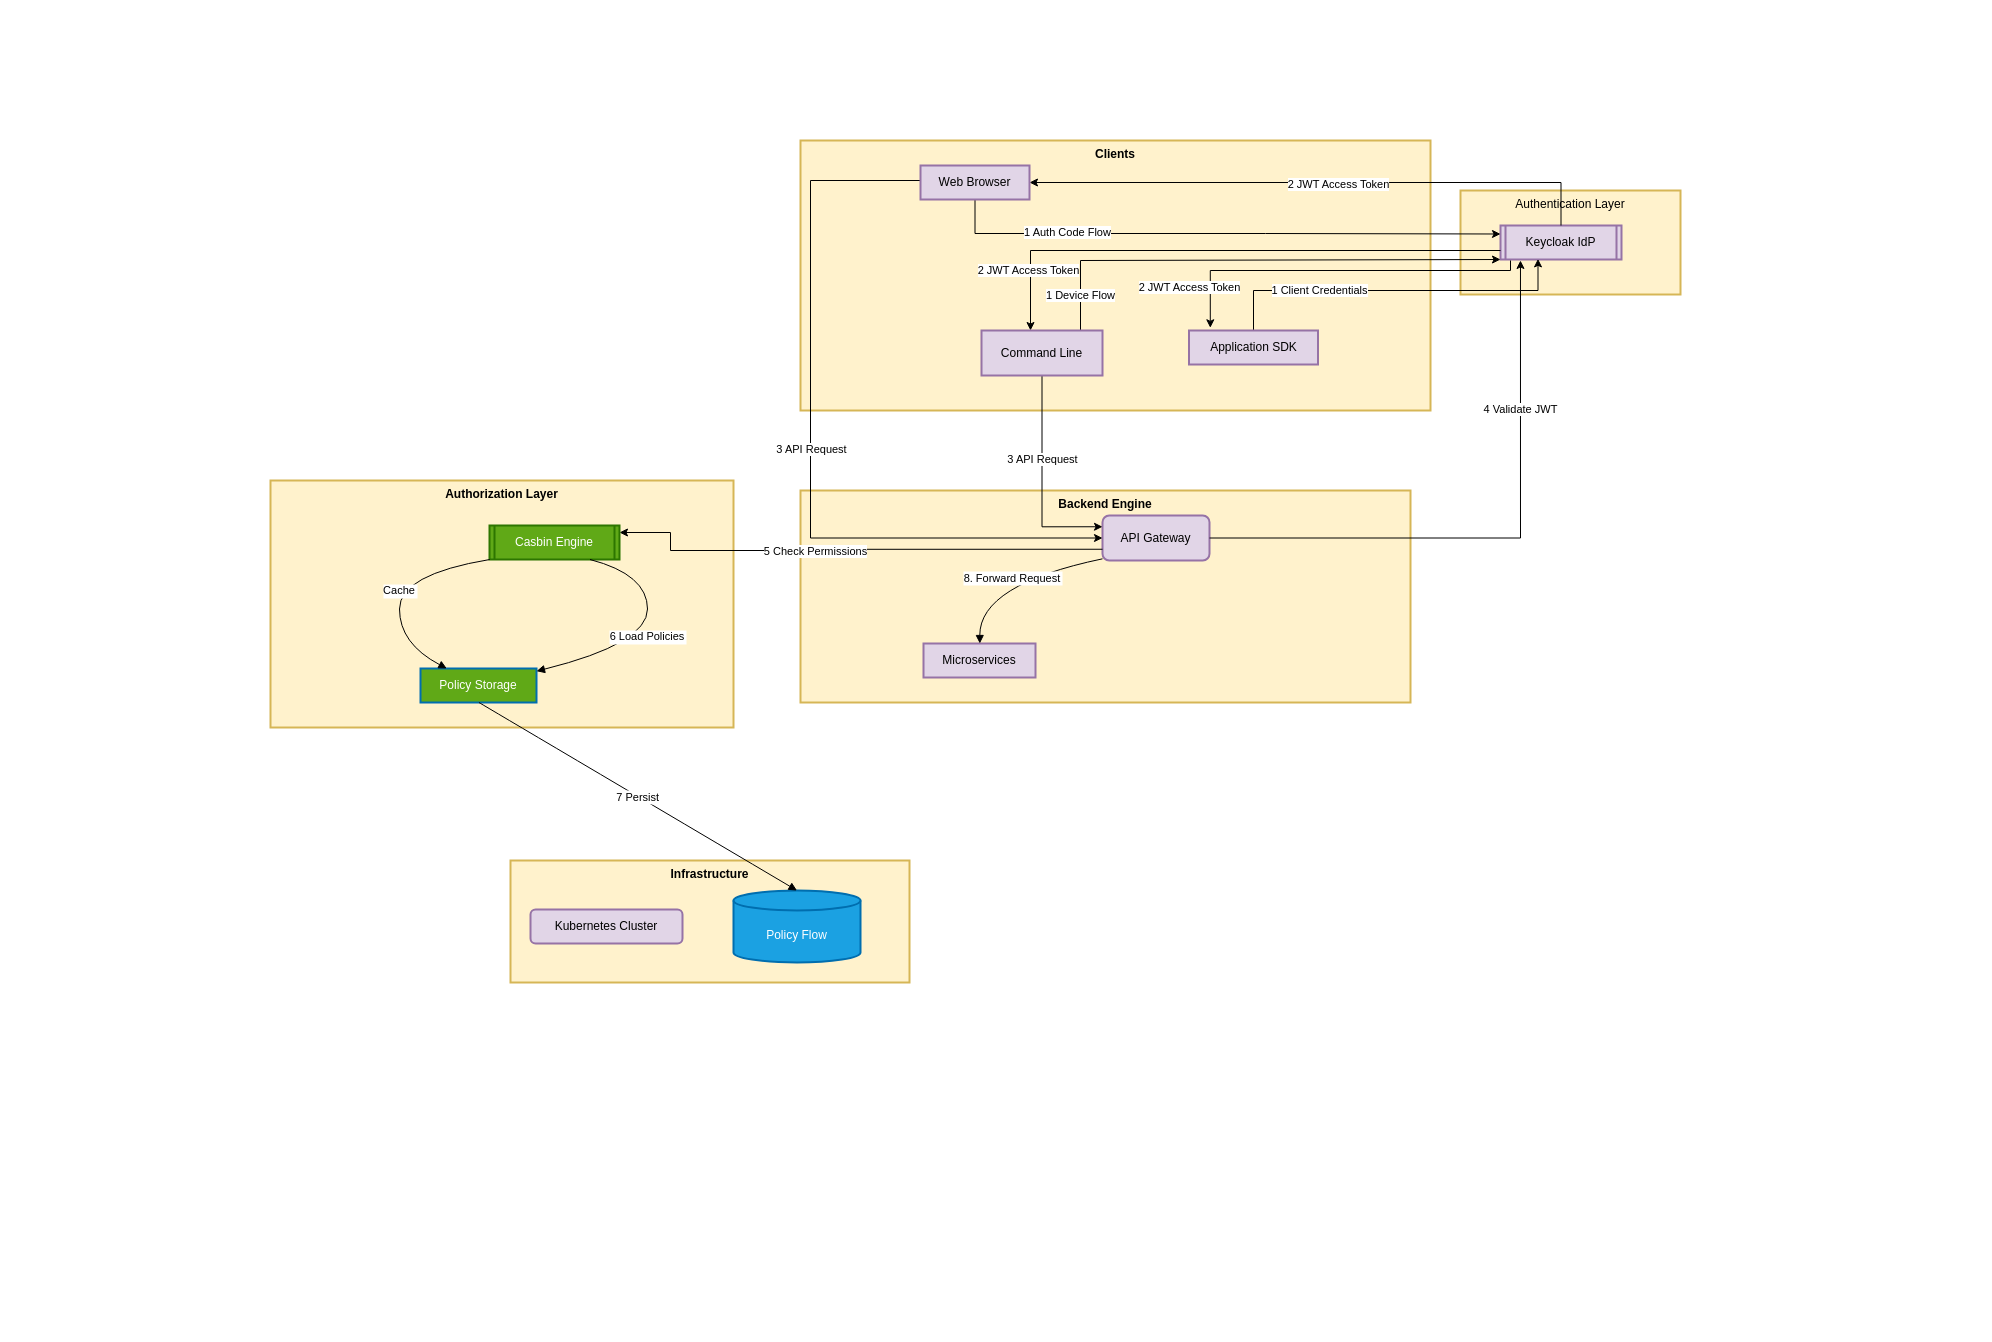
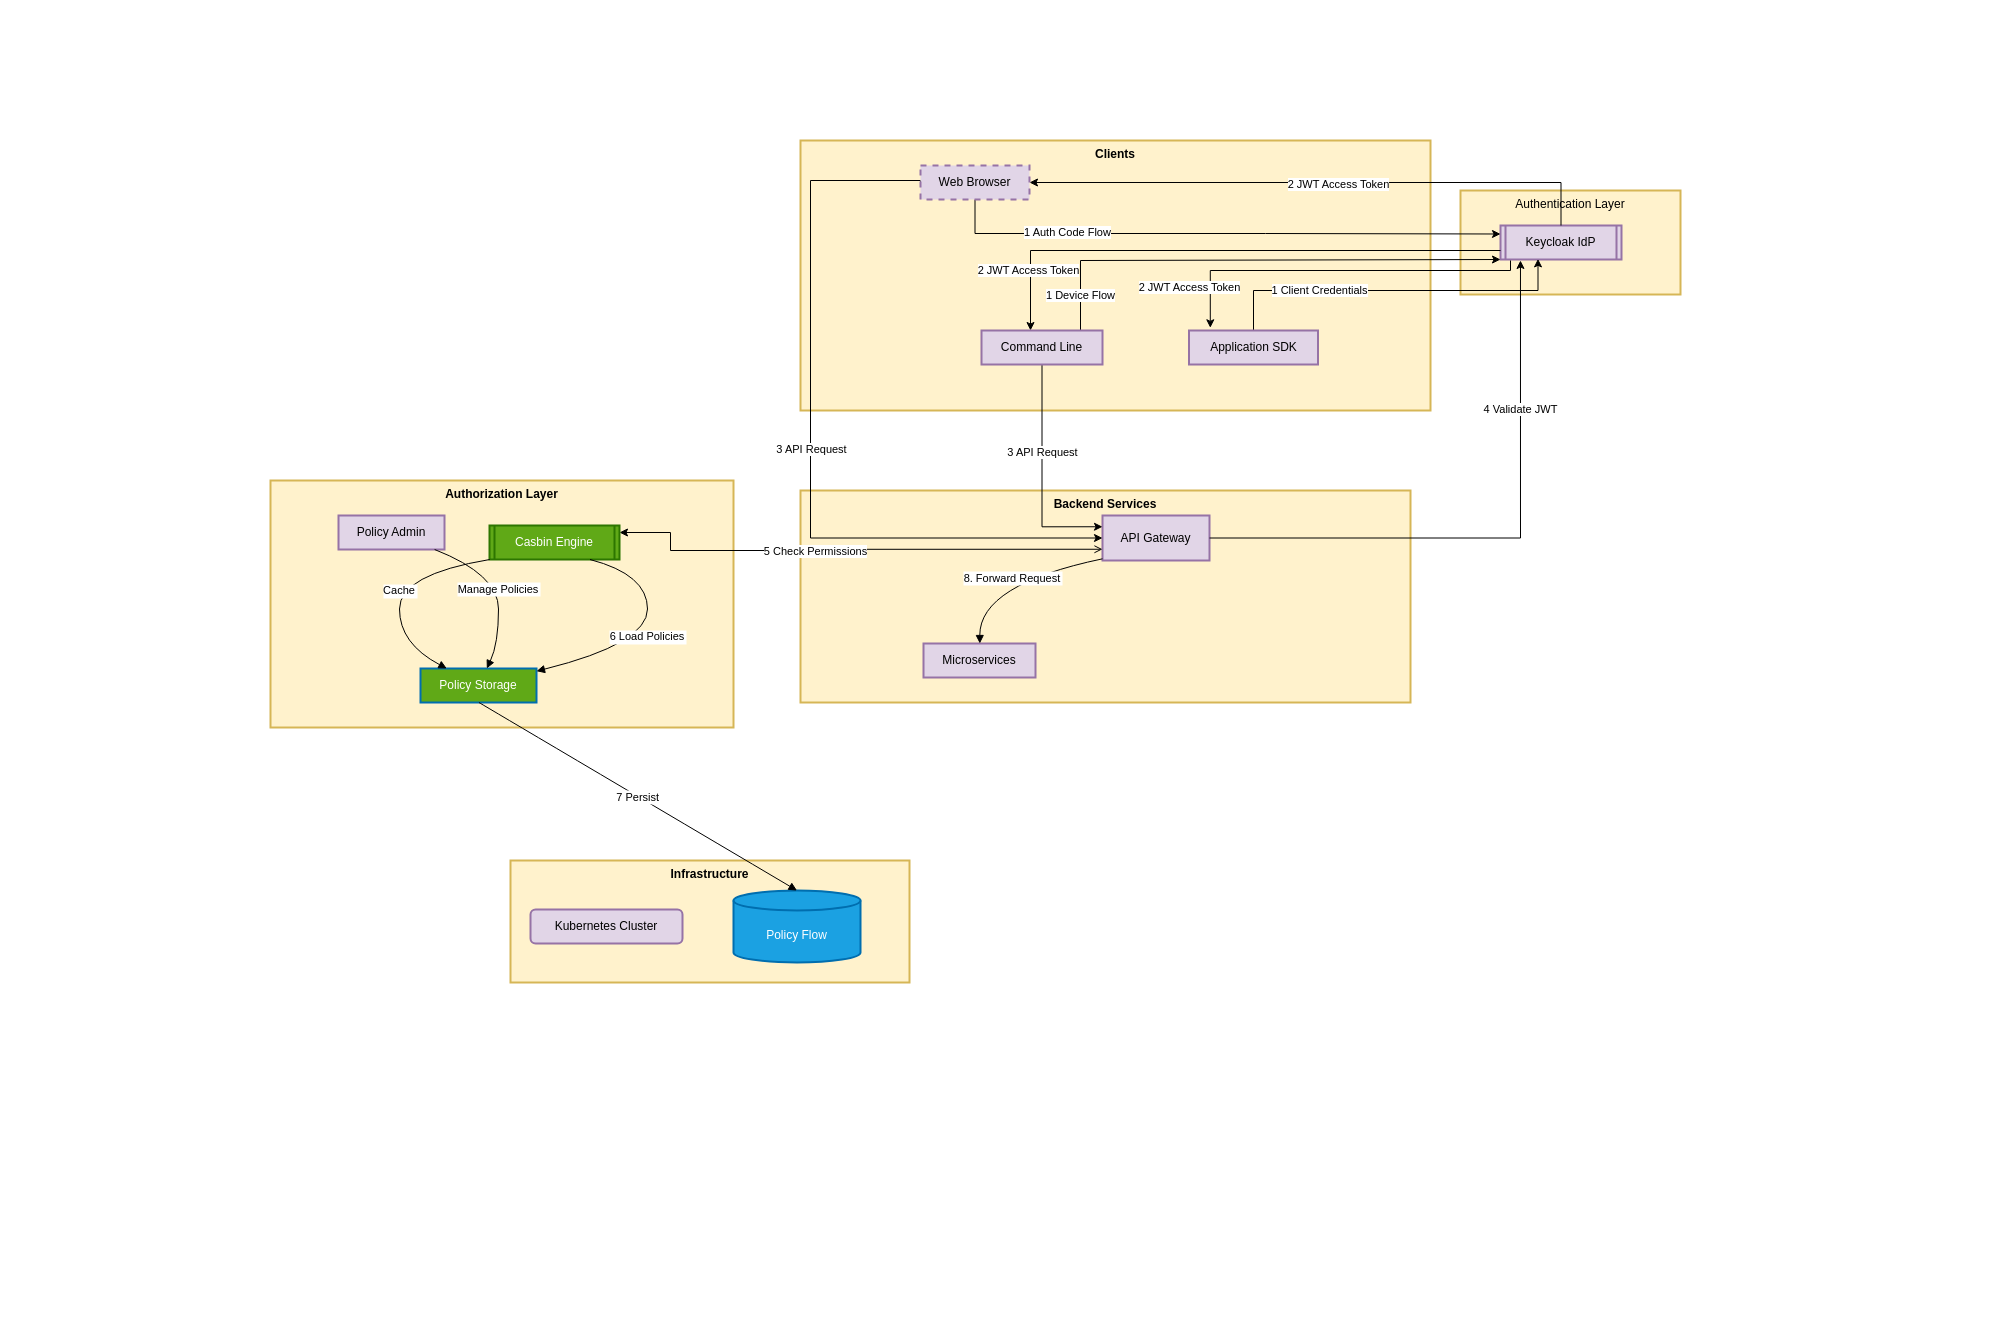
  <mxCell id="0" />
  <mxCell id="1" parent="0" />
  <mxCell id="2" value="" style="rounded=0;whiteSpace=wrap;html=1;strokeColor=none;" vertex="1" parent="1"><mxGeometry x="20" y="20" width="1950" height="1300" as="geometry" /></mxCell>
  <mxCell id="3" value="Infrastructure" style="whiteSpace=wrap;strokeWidth=2;verticalAlign=top;fillColor=#fff2cc;strokeColor=#d6b656;fontStyle=1" vertex="1" parent="1"><mxGeometry x="510" y="860" width="399" height="122" as="geometry" /></mxCell>
  <mxCell id="4" value="Kubernetes Cluster" style="whiteSpace=wrap;strokeWidth=2;fillColor=#e1d5e7;strokeColor=#9673a6;rounded=1;" vertex="1" parent="1"><mxGeometry x="530" y="909" width="152" height="34" as="geometry" /></mxCell>
  <mxCell id="5" value="Policy Flow" style="shape=cylinder3;boundedLbl=1;backgroundOutline=1;size=10;strokeWidth=2;whiteSpace=wrap;fillColor=#1ba1e2;fontColor=#ffffff;strokeColor=#006EAF;" vertex="1" parent="1"><mxGeometry x="733" y="890" width="127" height="72" as="geometry" /></mxCell>
- <mxCell id="6" value="Backend Engine" style="whiteSpace=wrap;strokeWidth=2;verticalAlign=top;fillColor=#fff2cc;strokeColor=#d6b656;fontStyle=1" vertex="1" parent="1"><mxGeometry x="800" y="490" width="610" height="212" as="geometry" /></mxCell>
- <mxCell id="7" value="API Gateway" style="whiteSpace=wrap;strokeWidth=2;fillColor=#e1d5e7;strokeColor=#9673a6;rounded=1;" vertex="1" parent="1"><mxGeometry x="1102" y="515" width="107" height="45" as="geometry" /></mxCell>
+ <mxCell id="6" value="Backend Services" style="whiteSpace=wrap;strokeWidth=2;verticalAlign=top;fillColor=#fff2cc;strokeColor=#d6b656;fontStyle=1" vertex="1" parent="1"><mxGeometry x="800" y="490" width="610" height="212" as="geometry" /></mxCell>
+ <mxCell id="7" value="API Gateway" style="whiteSpace=wrap;strokeWidth=2;fillColor=#e1d5e7;strokeColor=#9673a6;" vertex="1" parent="1"><mxGeometry x="1102" y="515" width="107" height="45" as="geometry" /></mxCell>
  <mxCell id="8" value="Microservices" style="whiteSpace=wrap;strokeWidth=2;fillColor=#e1d5e7;strokeColor=#9673a6;" vertex="1" parent="1"><mxGeometry x="923" y="643" width="112" height="34" as="geometry" /></mxCell>
  <mxCell id="9" value="Authorization Layer" style="whiteSpace=wrap;strokeWidth=2;verticalAlign=top;fillColor=#fff2cc;strokeColor=#d6b656;fontStyle=1" vertex="1" parent="1"><mxGeometry x="270" y="480" width="463" height="247" as="geometry" /></mxCell>
- <mxCell id="10" style="edgeStyle=orthogonalEdgeStyle;rounded=0;orthogonalLoop=1;jettySize=auto;html=1;entryX=0;entryY=0.75;entryDx=0;entryDy=0;startArrow=classic;startFill=1;endArrow=none;endFill=0;" edge="1" parent="1" source="12" target="7"><mxGeometry relative="1" as="geometry"><Array as="points"><mxPoint x="670" y="532" /><mxPoint x="670" y="550" /><mxPoint x="863" y="550" /><mxPoint x="863" y="549" /></Array></mxGeometry></mxCell>
+ <mxCell id="10" style="edgeStyle=orthogonalEdgeStyle;rounded=0;orthogonalLoop=1;jettySize=auto;html=1;entryX=0;entryY=0.75;entryDx=0;entryDy=0;startArrow=classic;startFill=1;endArrow=open;endFill=0;" edge="1" parent="1" source="12" target="7"><mxGeometry relative="1" as="geometry"><Array as="points"><mxPoint x="670" y="532" /><mxPoint x="670" y="550" /><mxPoint x="863" y="550" /><mxPoint x="863" y="549" /></Array></mxGeometry></mxCell>
  <mxCell id="11" value="5 Check Permissions" style="edgeLabel;html=1;align=center;verticalAlign=middle;resizable=0;points=[];" vertex="1" connectable="0" parent="10"><mxGeometry x="-0.152" relative="1" as="geometry"><mxPoint as="offset" /></mxGeometry></mxCell>
  <mxCell id="12" value="Casbin Engine" style="strokeWidth=2;shape=process;whiteSpace=wrap;size=0.04;fillColor=#60a917;strokeColor=#2D7600;fontColor=#ffffff;" vertex="1" parent="1"><mxGeometry x="489" y="525" width="130" height="34" as="geometry" /></mxCell>
  <mxCell id="13" value="Policy Storage" style="whiteSpace=wrap;strokeWidth=2;fillColor=#60a917;fontColor=#ffffff;strokeColor=#006EAF;" vertex="1" parent="1"><mxGeometry x="420" y="668" width="116" height="34" as="geometry" /></mxCell>
+ <mxCell id="14" value="Policy Admin" style="whiteSpace=wrap;strokeWidth=2;fillColor=#e1d5e7;strokeColor=#9673a6;" vertex="1" parent="1"><mxGeometry x="338" y="515" width="106" height="34" as="geometry" /></mxCell>
  <mxCell id="15" value="Authentication Layer" style="whiteSpace=wrap;strokeWidth=2;verticalAlign=top;fillColor=#fff2cc;strokeColor=#d6b656;" vertex="1" parent="1"><mxGeometry x="1460" y="190" width="220" height="104" as="geometry" /></mxCell>
  <mxCell id="16" value="Keycloak IdP" style="strokeWidth=2;shape=process;whiteSpace=wrap;size=0.04;fillColor=#e1d5e7;strokeColor=#9673a6;" vertex="1" parent="1"><mxGeometry x="1500" y="225" width="121" height="34" as="geometry" /></mxCell>
  <mxCell id="17" value="Clients" style="whiteSpace=wrap;strokeWidth=2;verticalAlign=top;fillColor=#fff2cc;strokeColor=#d6b656;fontStyle=1" vertex="1" parent="1"><mxGeometry x="800" y="140" width="630" height="270" as="geometry" /></mxCell>
  <mxCell id="18" style="edgeStyle=orthogonalEdgeStyle;rounded=0;orthogonalLoop=1;jettySize=auto;html=1;entryX=0;entryY=0.5;entryDx=0;entryDy=0;exitX=0;exitY=0.5;exitDx=0;exitDy=0;" edge="1" parent="1" source="24" target="7"><mxGeometry relative="1" as="geometry"><mxPoint x="870" y="105" as="sourcePoint" /><mxPoint x="1052" y="460.5" as="targetPoint" /><Array as="points"><mxPoint x="920" y="180" /><mxPoint x="810" y="180" /><mxPoint x="810" y="538" /><mxPoint x="1102" y="538" /></Array></mxGeometry></mxCell>
  <mxCell id="19" value="3 API Request" style="edgeLabel;html=1;align=center;verticalAlign=middle;resizable=0;points=[];" vertex="1" connectable="0" parent="18"><mxGeometry x="-0.001" relative="1" as="geometry"><mxPoint as="offset" /></mxGeometry></mxCell>
  <mxCell id="20" style="edgeStyle=orthogonalEdgeStyle;rounded=0;orthogonalLoop=1;jettySize=auto;html=1;entryX=0;entryY=0.25;entryDx=0;entryDy=0;" edge="1" parent="1" source="24" target="16"><mxGeometry relative="1" as="geometry"><Array as="points"><mxPoint x="975" y="233" /><mxPoint x="1265" y="233" /></Array></mxGeometry></mxCell>
  <mxCell id="21" value="1 Auth Code Flow" style="edgeLabel;html=1;align=center;verticalAlign=middle;resizable=0;points=[];" vertex="1" connectable="0" parent="20"><mxGeometry x="-0.548" y="2" relative="1" as="geometry"><mxPoint as="offset" /></mxGeometry></mxCell>
  <mxCell id="22" style="edgeStyle=orthogonalEdgeStyle;rounded=0;orthogonalLoop=1;jettySize=auto;html=1;startArrow=classic;startFill=1;endArrow=none;endFill=0;" edge="1" parent="1" source="24" target="16"><mxGeometry relative="1" as="geometry" /></mxCell>
  <mxCell id="23" value="2 JWT Access Token" style="edgeLabel;html=1;align=center;verticalAlign=middle;resizable=0;points=[];" vertex="1" connectable="0" parent="22"><mxGeometry x="0.072" y="-1" relative="1" as="geometry"><mxPoint as="offset" /></mxGeometry></mxCell>
- <mxCell id="24" value="Web Browser" style="whiteSpace=wrap;strokeWidth=2;fillColor=#e1d5e7;strokeColor=#9673a6;" vertex="1" parent="1"><mxGeometry x="920" y="165" width="109" height="34" as="geometry" /></mxCell>
+ <mxCell id="24" value="Web Browser" style="whiteSpace=wrap;strokeWidth=2;fillColor=#e1d5e7;strokeColor=#9673a6;dashed=1;" vertex="1" parent="1"><mxGeometry x="920" y="165" width="109" height="34" as="geometry" /></mxCell>
  <mxCell id="25" style="edgeStyle=orthogonalEdgeStyle;rounded=0;orthogonalLoop=1;jettySize=auto;html=1;startArrow=classic;startFill=1;endArrow=none;endFill=0;" edge="1" parent="1" source="31"><mxGeometry relative="1" as="geometry"><mxPoint x="1500" y="250" as="targetPoint" /><Array as="points"><mxPoint x="1030" y="250" /></Array></mxGeometry></mxCell>
  <mxCell id="26" value="2 JWT Access Token" style="edgeLabel;html=1;align=center;verticalAlign=middle;resizable=0;points=[];" vertex="1" connectable="0" parent="25"><mxGeometry x="-0.777" y="3" relative="1" as="geometry"><mxPoint as="offset" /></mxGeometry></mxCell>
  <mxCell id="27" style="edgeStyle=orthogonalEdgeStyle;rounded=0;orthogonalLoop=1;jettySize=auto;html=1;entryX=0;entryY=0.25;entryDx=0;entryDy=0;" edge="1" parent="1" source="31" target="7"><mxGeometry relative="1" as="geometry" /></mxCell>
  <mxCell id="28" value="3 API Request" style="edgeLabel;html=1;align=center;verticalAlign=middle;resizable=0;points=[];" vertex="1" connectable="0" parent="27"><mxGeometry x="-0.219" relative="1" as="geometry"><mxPoint as="offset" /></mxGeometry></mxCell>
  <mxCell id="29" style="edgeStyle=orthogonalEdgeStyle;rounded=0;orthogonalLoop=1;jettySize=auto;html=1;entryX=0;entryY=1;entryDx=0;entryDy=0;" edge="1" parent="1" source="31" target="16"><mxGeometry relative="1" as="geometry"><Array as="points"><mxPoint x="1080" y="260" /><mxPoint x="1500" y="260" /></Array></mxGeometry></mxCell>
  <mxCell id="30" value="1 Device Flow" style="edgeLabel;html=1;align=center;verticalAlign=middle;resizable=0;points=[];" vertex="1" connectable="0" parent="29"><mxGeometry x="-0.854" y="1" relative="1" as="geometry"><mxPoint as="offset" /></mxGeometry></mxCell>
- <mxCell id="31" value="Command Line" style="whiteSpace=wrap;strokeWidth=2;fillColor=#e1d5e7;strokeColor=#9673a6;" vertex="1" parent="1"><mxGeometry x="981" y="330" width="121" height="45" as="geometry" /></mxCell>
+ <mxCell id="31" value="Command Line" style="whiteSpace=wrap;strokeWidth=2;fillColor=#e1d5e7;strokeColor=#9673a6;" vertex="1" parent="1"><mxGeometry x="981" y="330" width="121" height="34" as="geometry" /></mxCell>
  <mxCell id="32" style="edgeStyle=orthogonalEdgeStyle;rounded=0;orthogonalLoop=1;jettySize=auto;html=1;entryX=0.31;entryY=0.982;entryDx=0;entryDy=0;entryPerimeter=0;" edge="1" parent="1" source="34" target="16"><mxGeometry relative="1" as="geometry"><Array as="points"><mxPoint x="1253" y="290" /><mxPoint x="1538" y="290" /></Array></mxGeometry></mxCell>
  <mxCell id="33" value="1 Client Credentials" style="edgeLabel;html=1;align=center;verticalAlign=middle;resizable=0;points=[];" vertex="1" connectable="0" parent="32"><mxGeometry x="-0.411" y="1" relative="1" as="geometry"><mxPoint as="offset" /></mxGeometry></mxCell>
  <mxCell id="34" value="Application SDK" style="whiteSpace=wrap;strokeWidth=2;fillColor=#e1d5e7;strokeColor=#9673a6;" vertex="1" parent="1"><mxGeometry x="1188.5" y="330" width="129" height="34" as="geometry" /></mxCell>
  <mxCell id="35" value="6 Load Policies" style="curved=1;startArrow=none;endArrow=block;exitX=0.773;exitY=1;entryX=1.004;entryY=0.075;rounded=0;" edge="1" parent="1" source="12" target="13"><mxGeometry relative="1" as="geometry"><Array as="points"><mxPoint x="647" y="574" /><mxPoint x="647" y="643" /></Array></mxGeometry></mxCell>
  <mxCell id="36" value="7 Persist" style="curved=1;startArrow=none;endArrow=block;exitX=0.504;exitY=1;entryX=0.5;entryY=0;rounded=0;" edge="1" parent="1" source="13" target="5"><mxGeometry relative="1" as="geometry"><Array as="points" /></mxGeometry></mxCell>
+ <mxCell id="37" value="Manage Policies" style="curved=1;startArrow=none;endArrow=block;exitX=0.907;exitY=1;entryX=0.572;entryY=0;rounded=0;" edge="1" parent="1" source="14" target="13"><mxGeometry relative="1" as="geometry"><Array as="points"><mxPoint x="498" y="574" /><mxPoint x="498" y="643" /></Array></mxGeometry></mxCell>
  <mxCell id="38" value="Cache" style="curved=1;startArrow=none;endArrow=block;exitX=0.002;exitY=1;entryX=0.227;entryY=0;rounded=0;" edge="1" parent="1" source="12" target="13"><mxGeometry relative="1" as="geometry"><Array as="points"><mxPoint x="399" y="574" /><mxPoint x="399" y="643" /></Array></mxGeometry></mxCell>
  <mxCell id="39" value="8. Forward Request" style="curved=1;startArrow=none;endArrow=block;exitX=0.003;exitY=0.96;entryX=0.503;entryY=0;rounded=0;" edge="1" parent="1" source="7" target="8"><mxGeometry relative="1" as="geometry"><Array as="points"><mxPoint x="979" y="584" /></Array></mxGeometry></mxCell>
  <mxCell id="40" style="edgeStyle=orthogonalEdgeStyle;rounded=0;orthogonalLoop=1;jettySize=auto;html=1;exitX=0.165;exitY=-0.08;exitDx=0;exitDy=0;exitPerimeter=0;startArrow=classic;startFill=1;endArrow=none;endFill=0;" edge="1" parent="1" source="34"><mxGeometry relative="1" as="geometry"><mxPoint x="1510" y="260" as="targetPoint" /><mxPoint x="1052" y="340" as="sourcePoint" /><Array as="points"><mxPoint x="1210" y="270" /><mxPoint x="1510" y="270" /></Array></mxGeometry></mxCell>
  <mxCell id="41" value="2 JWT Access Token" style="edgeLabel;html=1;align=center;verticalAlign=middle;resizable=0;points=[];" vertex="1" connectable="0" parent="40"><mxGeometry x="-0.777" y="3" relative="1" as="geometry"><mxPoint x="-18" as="offset" /></mxGeometry></mxCell>
  <mxCell id="42" style="edgeStyle=orthogonalEdgeStyle;rounded=0;orthogonalLoop=1;jettySize=auto;html=1;entryX=0.165;entryY=1.029;entryDx=0;entryDy=0;entryPerimeter=0;" edge="1" parent="1" source="7" target="16"><mxGeometry relative="1" as="geometry" /></mxCell>
  <mxCell id="43" value="4 Validate JWT" style="edgeLabel;html=1;align=center;verticalAlign=middle;resizable=0;points=[];" vertex="1" connectable="0" parent="42"><mxGeometry x="0.494" relative="1" as="geometry"><mxPoint as="offset" /></mxGeometry></mxCell>
